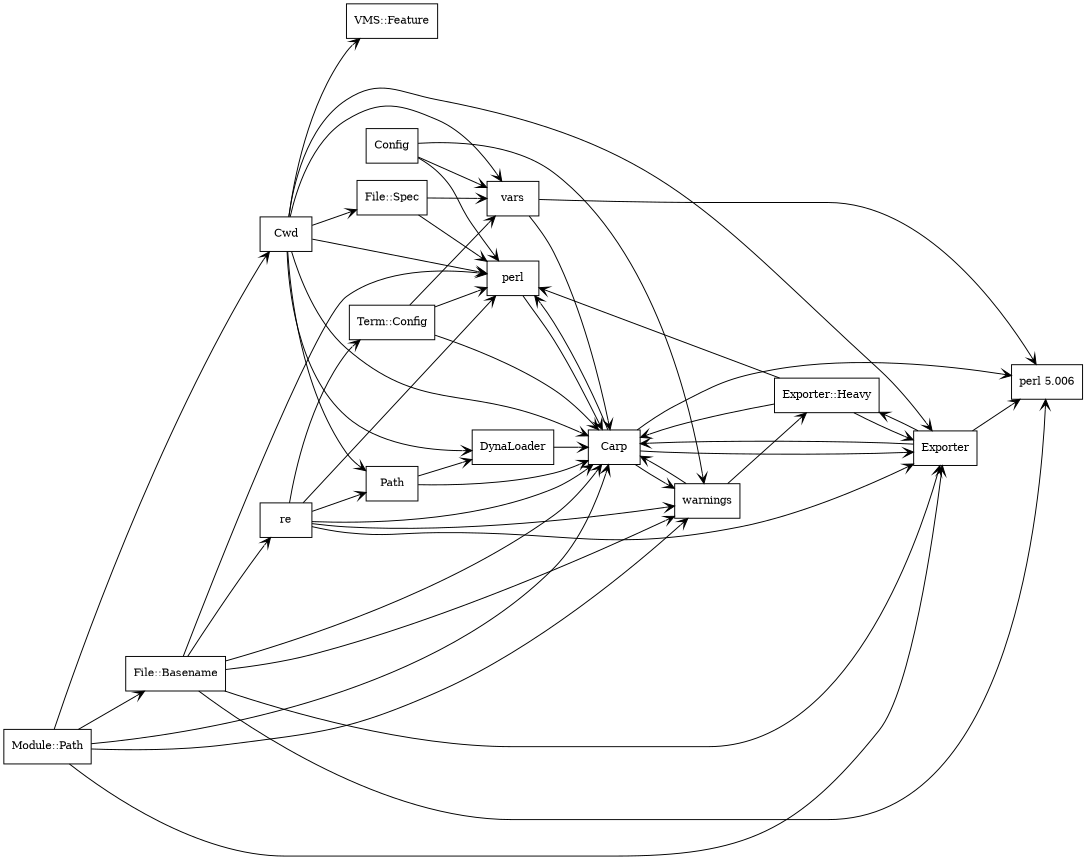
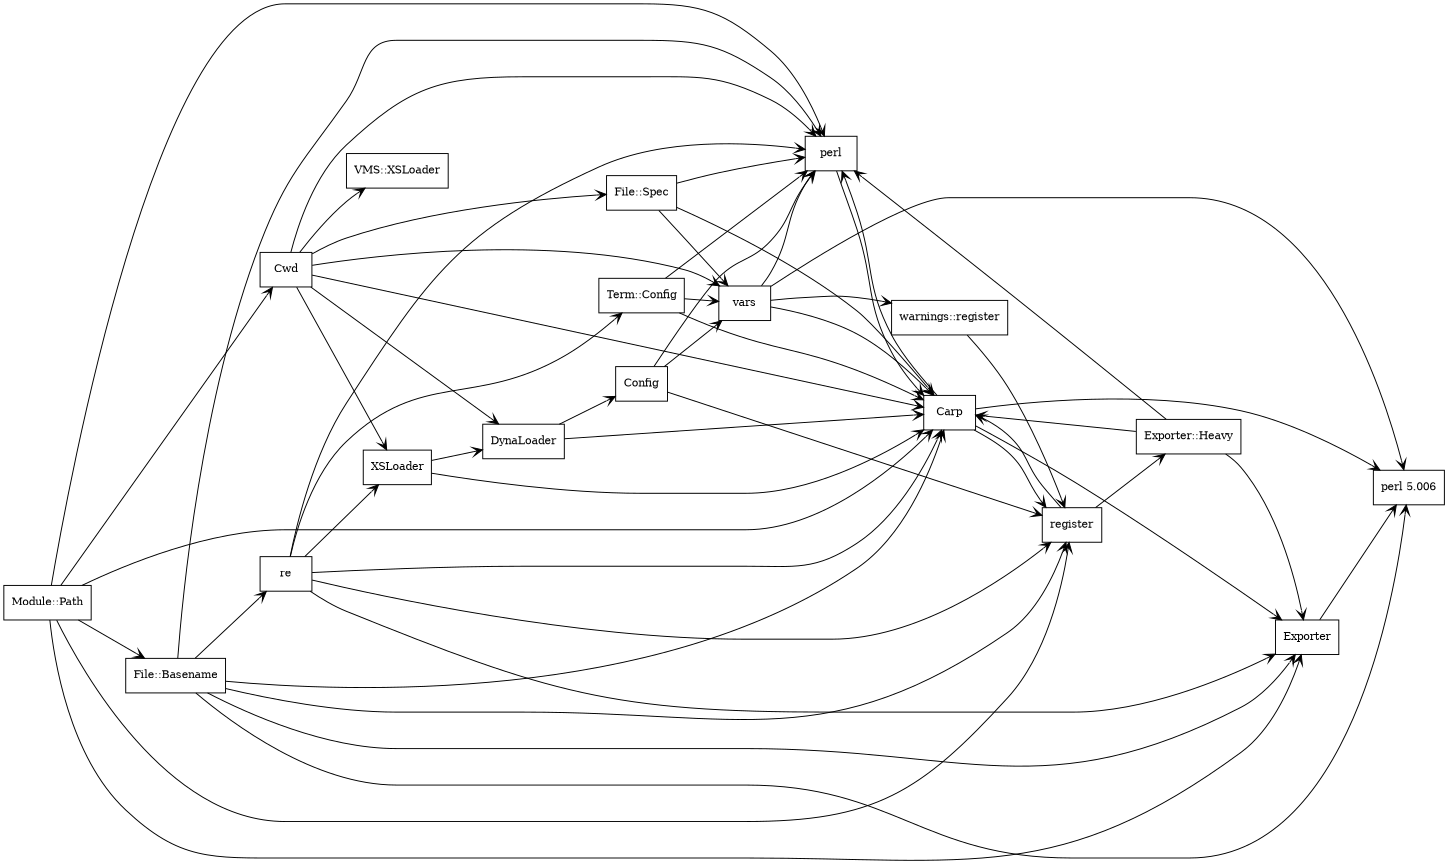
  digraph {
    rankdir=LR
    node [fillcolor=white fontsize=11 shape=box style=filled]
    edge [arrowhead=open color="#000000"]
    "Module::Path"
    Cwd
    n3 [label=perl]
-   warnings
+   warnings [label=register]
    "File::Basename"
    Exporter
    Carp
-   XSLoader [label=Path]
+   XSLoader
    vars
    "File::Spec"
    DynaLoader
-   "VMS::Feature"
+   "VMS::Feature" [label="VMS::XSLoader"]
    "Exporter::Heavy"
    "perl 5.006"
    re
+   "warnings::register"
    Config
    n18 [label="Term::Config"]
    "Module::Path" -> Cwd
+   "Module::Path" -> n3
    "Module::Path" -> warnings
    "Module::Path" -> "File::Basename"
    "Module::Path" -> Exporter
    "Module::Path" -> Carp
    Cwd -> n3
-   Cwd -> Exporter
    Cwd -> Carp
    Cwd -> XSLoader
    Cwd -> vars
    Cwd -> "File::Spec"
    Cwd -> DynaLoader
    Cwd -> "VMS::Feature"
    n3 -> Carp
    warnings -> Carp
    warnings -> "Exporter::Heavy"
    "File::Basename" -> n3
    "File::Basename" -> warnings
    "File::Basename" -> Exporter
    "File::Basename" -> Carp
    "File::Basename" -> "perl 5.006"
    "File::Basename" -> re
-   Exporter -> Carp
-   Exporter -> "Exporter::Heavy"
+   "File::Spec" -> Carp
    Exporter -> "perl 5.006"
    Carp -> n3
    Carp -> warnings
    Carp -> Exporter
    Carp -> "perl 5.006"
    XSLoader -> Carp
    XSLoader -> DynaLoader
+   vars -> n3
    vars -> Carp
    vars -> "perl 5.006"
+   vars -> "warnings::register"
    "File::Spec" -> n3
    "File::Spec" -> vars
    DynaLoader -> Carp
+   DynaLoader -> Config
    "Exporter::Heavy" -> n3
    "Exporter::Heavy" -> Exporter
    "Exporter::Heavy" -> Carp
    re -> n3
    re -> warnings
    re -> Exporter
    re -> Carp
    re -> XSLoader
    re -> n18
+   "warnings::register" -> warnings
    Config -> n3
    Config -> warnings
    Config -> vars
    n18 -> n3
    n18 -> Carp
    n18 -> vars
  }
